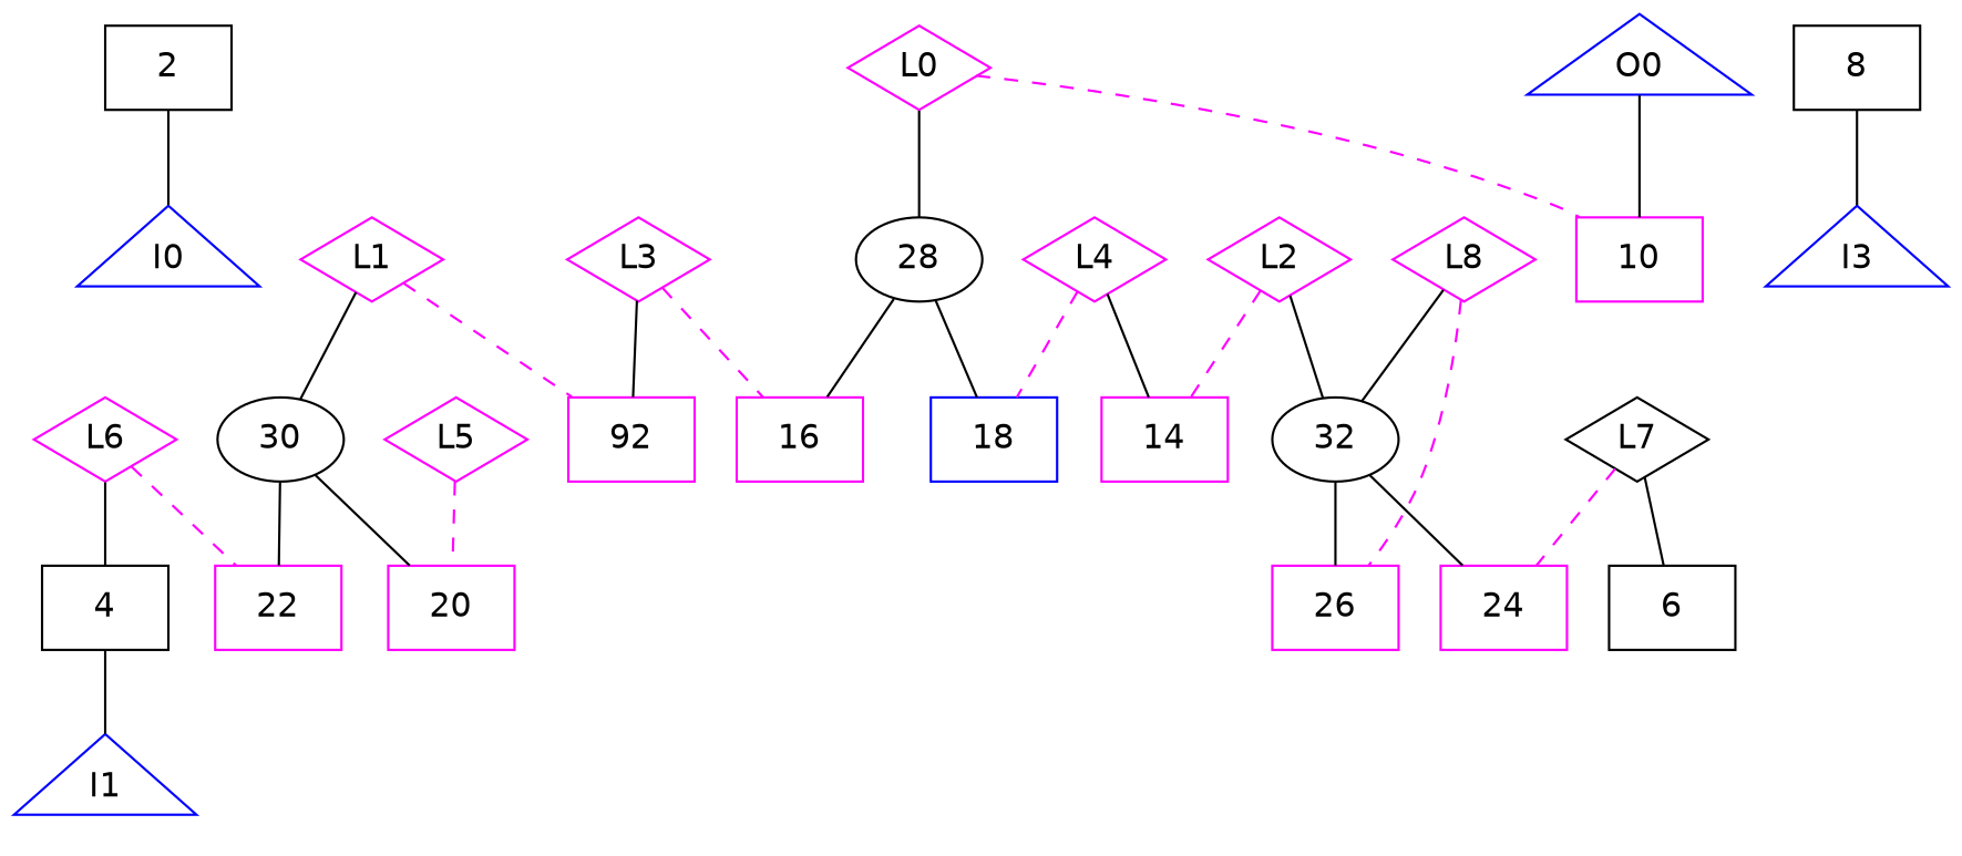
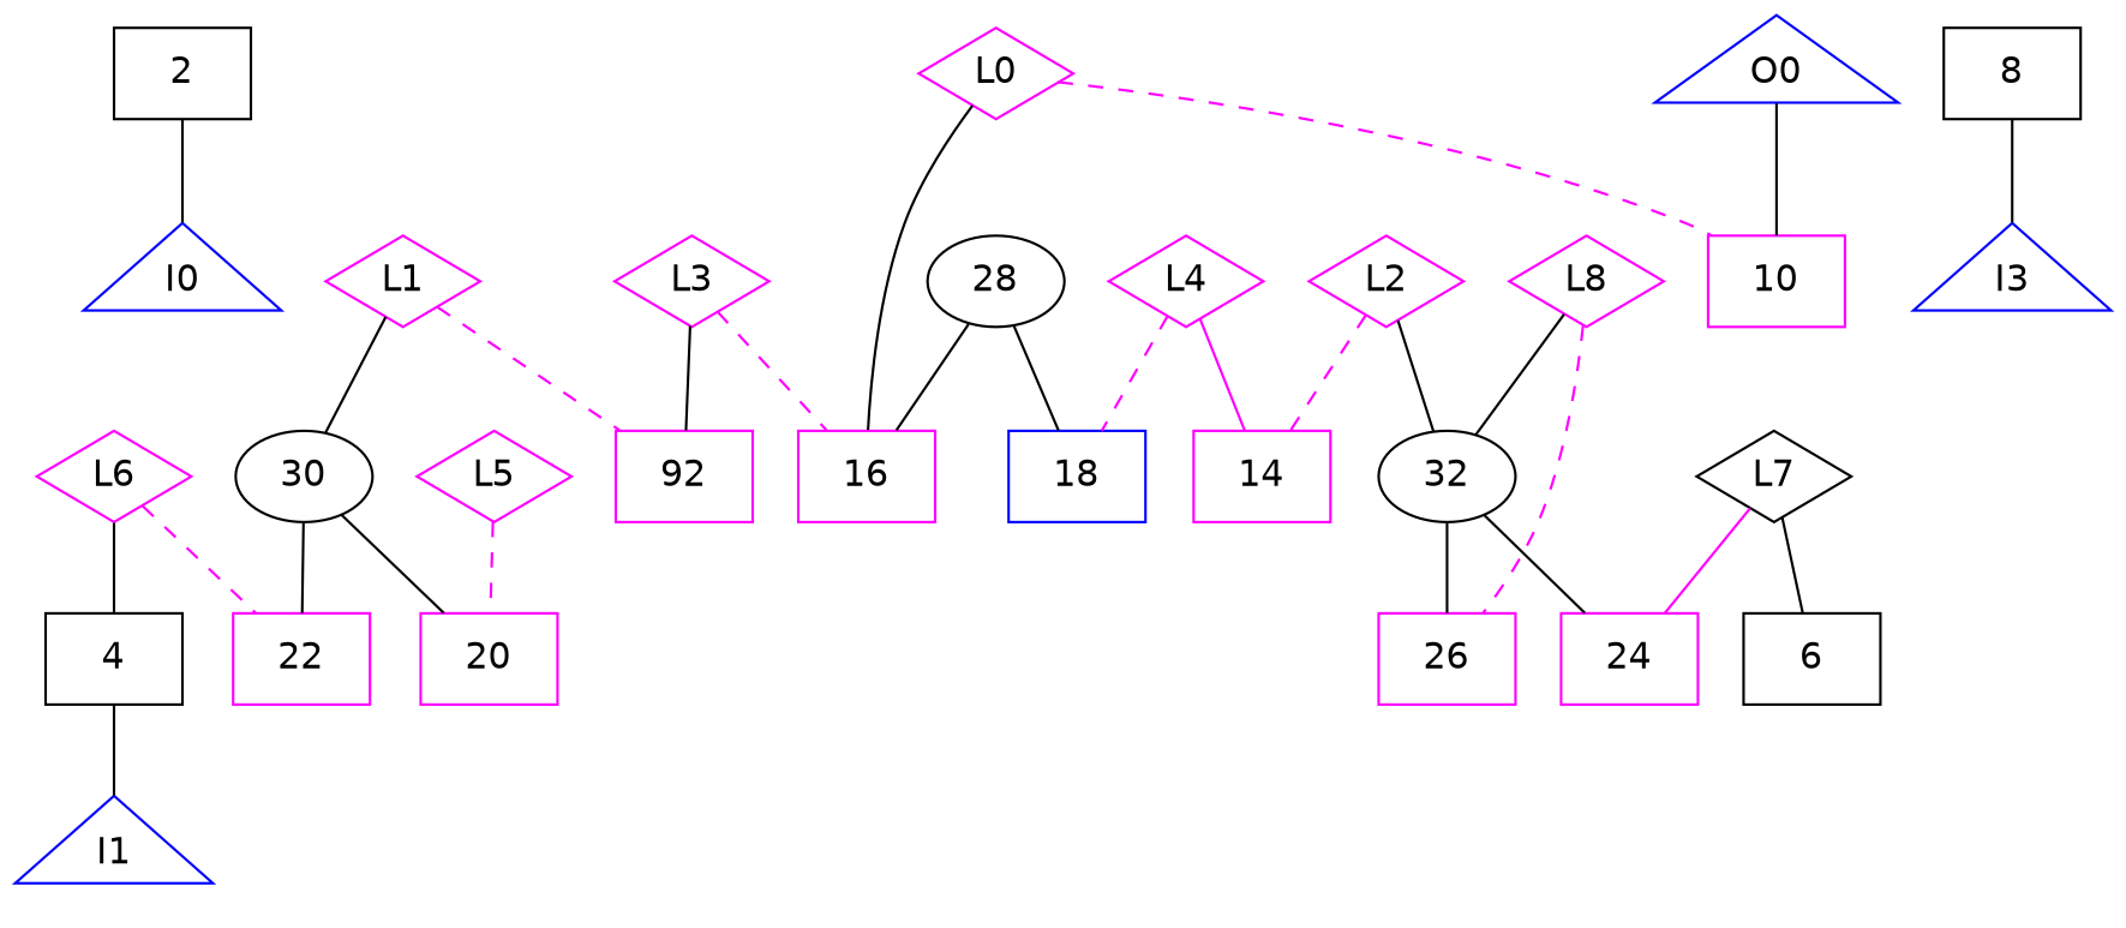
  digraph {
    fontname="DejaVu Sans"
    node [fontname="DejaVu Sans" shape=box color=magenta]
    edge [arrowhead=none fontname="DejaVu Sans"]
    2 [color=""]
    I0 [color=blue shape=triangle]
    4 [color=""]
    I1 [color=blue shape=triangle]
    6 [color=""]
    8 [color=""]
    I3 [color=blue shape=triangle]
    18 [color=blue]
    28 [shape="" color=""]
    16
    30 [shape="" color=""]
    22
    20
    32 [shape="" color=""]
    26
    24
    O0 [color=blue shape=triangle]
    10
    L0 [shape=diamond]
    n20 [label=92]
    L1 [shape=diamond]
    L2 [shape=diamond]
    14
    L3 [shape=diamond]
    L4 [shape=diamond]
    L5 [shape=diamond]
    L6 [shape=diamond]
    L7 [color=black shape=diamond]
    L8 [shape=diamond]
    2 -> I0
    4 -> I1
    8 -> I3
    28 -> 18
    28 -> 16
    30 -> 22
    30 -> 20
    32 -> 26
    32 -> 24
    O0 -> 10
-   L0 -> 28
+   L0 -> 16
    L0 -> 10 [color=magenta style=dashed]
    L1 -> 30
    L1 -> n20 [color=magenta style=dashed]
    L2 -> 32
    L2 -> 14 [color=magenta style=dashed]
    L3 -> 16 [color=magenta style=dashed]
    L3 -> n20
    L4 -> 18 [color=magenta style=dashed]
-   L4 -> 14
+   L4 -> 14 [color=magenta]
    L5 -> 20 [color=magenta style=dashed]
    L6 -> 4
    L6 -> 22 [color=magenta style=dashed]
    L7 -> 6
-   L7 -> 24 [color=magenta style=dashed]
+   L7 -> 24 [color=magenta style=solid]
    L8 -> 32
    L8 -> 26 [color=magenta style=dashed]
  }
